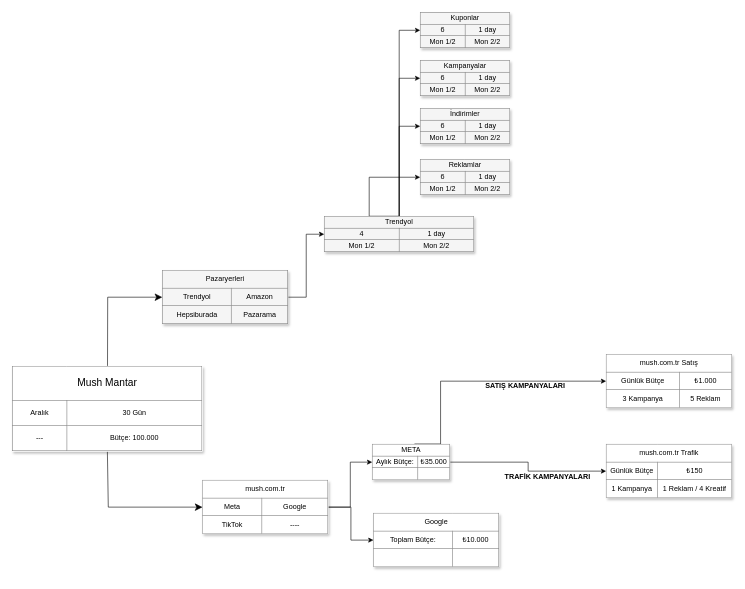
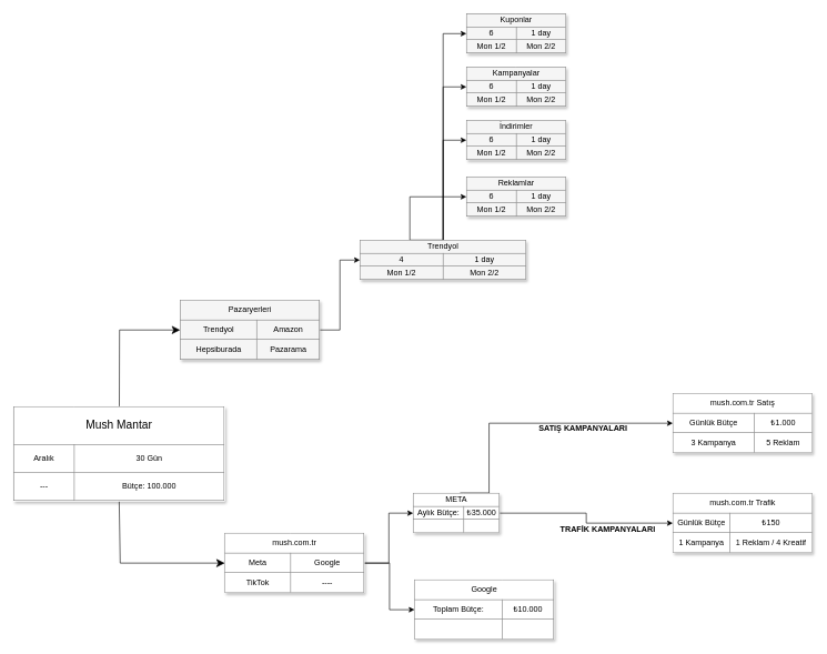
  <mxCell id="0" style=";html=1;" />
  <mxCell id="1" style=";html=1;" parent="0" />
  <mxCell id="2" style="edgeStyle=none;curved=0;html=1;startSize=10;endArrow=classic;endFill=1;endSize=10;strokeColor=#000000;strokeWidth=1;fontSize=12;entryX=0;entryY=0.5;entryDx=0;entryDy=0;rounded=0;" parent="1" source="4" target="11" edge="1"><mxGeometry relative="1" as="geometry"><Array as="points"><mxPoint x="179" y="495" /></Array></mxGeometry></mxCell>
  <mxCell id="3" style="edgeStyle=none;curved=0;html=1;startSize=10;endArrow=classic;endFill=1;endSize=10;strokeWidth=1;fontSize=12;entryX=0;entryY=0.5;entryDx=0;entryDy=0;rounded=0;exitX=0.5;exitY=1;exitDx=0;exitDy=0;" parent="1" source="4" target="18" edge="1"><mxGeometry relative="1" as="geometry"><mxPoint x="441.702" y="1070" as="targetPoint" /><Array as="points"><mxPoint x="180" y="845" /></Array></mxGeometry></mxCell>
  <mxCell id="4" value="&lt;table border=&quot;1&quot; width=&quot;100%&quot; style=&quot;width: 100% ; height: 100% ; border-collapse: collapse&quot;&gt;&lt;tbody&gt;&lt;tr&gt;&lt;td style=&quot;font-size: 17px;&quot; colspan=&quot;2&quot; align=&quot;center&quot;&gt;Mush Mantar&lt;/td&gt;&lt;/tr&gt;&lt;tr&gt;&lt;td align=&quot;center&quot;&gt;Aralık&lt;/td&gt;&lt;td align=&quot;center&quot;&gt;30 Gün&lt;/td&gt;&lt;/tr&gt;&lt;tr&gt;&lt;td align=&quot;center&quot;&gt;---&lt;/td&gt;&lt;td align=&quot;center&quot;&gt;&lt;font style=&quot;font-size: 12px;&quot;&gt;Bütçe: 100.000&lt;/font&gt;&lt;/td&gt;&lt;/tr&gt;&lt;/tbody&gt;&lt;/table&gt;" style="text;html=1;overflow=fill;rounded=0;shadow=1;fontSize=12;align=center;fillColor=default;fontColor=#000000;strokeColor=#FFFFFF;" parent="1" vertex="1"><mxGeometry y="610" width="317" height="142" as="geometry" x="20" /></mxCell>
  <mxCell id="5" style="edgeStyle=orthogonalEdgeStyle;rounded=0;orthogonalLoop=1;jettySize=auto;html=1;exitX=0.5;exitY=0;exitDx=0;exitDy=0;entryX=0;entryY=0.5;entryDx=0;entryDy=0;" edge="1" parent="1" source="9" target="15"><mxGeometry relative="1" as="geometry"><Array as="points"><mxPoint x="615" y="295" /></Array></mxGeometry></mxCell>
  <mxCell id="6" style="edgeStyle=orthogonalEdgeStyle;rounded=0;orthogonalLoop=1;jettySize=auto;html=1;exitX=0.5;exitY=0;exitDx=0;exitDy=0;entryX=0;entryY=0.5;entryDx=0;entryDy=0;" edge="1" parent="1" source="9" target="14"><mxGeometry relative="1" as="geometry" /></mxCell>
  <mxCell id="7" style="edgeStyle=orthogonalEdgeStyle;rounded=0;orthogonalLoop=1;jettySize=auto;html=1;exitX=0.5;exitY=0;exitDx=0;exitDy=0;entryX=0;entryY=0.5;entryDx=0;entryDy=0;" edge="1" parent="1" source="9" target="13"><mxGeometry relative="1" as="geometry" /></mxCell>
  <mxCell id="8" style="edgeStyle=orthogonalEdgeStyle;rounded=0;orthogonalLoop=1;jettySize=auto;html=1;exitX=0.5;exitY=0;exitDx=0;exitDy=0;entryX=0;entryY=0.5;entryDx=0;entryDy=0;" edge="1" parent="1" source="9" target="12"><mxGeometry relative="1" as="geometry" /></mxCell>
  <mxCell id="9" value="&lt;table border=&quot;1&quot; width=&quot;100%&quot; style=&quot;width: 100% ; height: 100% ; border-collapse: collapse&quot;&gt;&lt;tbody&gt;&lt;tr&gt;&lt;td colspan=&quot;2&quot; align=&quot;center&quot;&gt;&lt;font style=&quot;font-size: 12px&quot;&gt;Trendyol&lt;/font&gt;&lt;/td&gt;&lt;/tr&gt;&lt;tr&gt;&lt;td align=&quot;center&quot;&gt;4&lt;/td&gt;&lt;td align=&quot;center&quot;&gt;&lt;font style=&quot;font-size: 12px&quot;&gt;1 day&lt;/font&gt;&lt;/td&gt;&lt;/tr&gt;&lt;tr&gt;&lt;td align=&quot;center&quot;&gt;&lt;font style=&quot;font-size: 12px&quot;&gt;Mon 1/2&lt;/font&gt;&lt;/td&gt;&lt;td align=&quot;center&quot;&gt;&lt;font style=&quot;font-size: 12px&quot;&gt;Mon 2/2&lt;/font&gt;&lt;/td&gt;&lt;/tr&gt;&lt;/tbody&gt;&lt;/table&gt;" style="text;html=1;strokeColor=none;fillColor=#f5f5f5;overflow=fill;rounded=0;shadow=1;fontSize=12;align=center;" parent="1" vertex="1"><mxGeometry x="540" y="360" width="250" height="60" as="geometry" /></mxCell>
  <mxCell id="10" style="edgeStyle=orthogonalEdgeStyle;rounded=0;orthogonalLoop=1;jettySize=auto;html=1;entryX=0;entryY=0.5;entryDx=0;entryDy=0;" edge="1" parent="1" source="11" target="9"><mxGeometry relative="1" as="geometry" /></mxCell>
  <mxCell id="11" value="&lt;table border=&quot;1&quot; width=&quot;100%&quot; style=&quot;width: 100% ; height: 100% ; border-collapse: collapse&quot;&gt;&lt;tbody&gt;&lt;tr&gt;&lt;td colspan=&quot;2&quot; align=&quot;center&quot;&gt;&lt;font style=&quot;font-size: 12px&quot;&gt;Pazaryerleri&lt;/font&gt;&lt;/td&gt;&lt;/tr&gt;&lt;tr&gt;&lt;td align=&quot;center&quot;&gt;Trendyol&lt;/td&gt;&lt;td align=&quot;center&quot;&gt;Amazon&lt;/td&gt;&lt;/tr&gt;&lt;tr&gt;&lt;td align=&quot;center&quot;&gt;Hepsiburada&lt;/td&gt;&lt;td align=&quot;center&quot;&gt;&lt;font style=&quot;font-size: 12px&quot;&gt;Pazarama&lt;/font&gt;&lt;/td&gt;&lt;/tr&gt;&lt;/tbody&gt;&lt;/table&gt;" style="text;html=1;strokeColor=none;fillColor=#f5f5f5;overflow=fill;rounded=0;shadow=1;fontSize=12;align=center;glass=0;gradientColor=none;shadowColor=#000000;" parent="1" vertex="1"><mxGeometry x="270" y="450" width="210" height="90" as="geometry" /></mxCell>
  <mxCell id="12" value="&lt;table border=&quot;1&quot; width=&quot;100%&quot; style=&quot;width: 100% ; height: 100% ; border-collapse: collapse&quot;&gt;&lt;tbody&gt;&lt;tr&gt;&lt;td colspan=&quot;2&quot; align=&quot;center&quot;&gt;&lt;font style=&quot;font-size: 12px&quot;&gt;Kuponlar&lt;/font&gt;&lt;/td&gt;&lt;/tr&gt;&lt;tr&gt;&lt;td align=&quot;center&quot;&gt;6&lt;/td&gt;&lt;td align=&quot;center&quot;&gt;&lt;font style=&quot;font-size: 12px&quot;&gt;1 day&lt;/font&gt;&lt;/td&gt;&lt;/tr&gt;&lt;tr&gt;&lt;td align=&quot;center&quot;&gt;&lt;font style=&quot;font-size: 12px&quot;&gt;Mon 1/2&lt;/font&gt;&lt;/td&gt;&lt;td align=&quot;center&quot;&gt;&lt;font style=&quot;font-size: 12px&quot;&gt;Mon 2/2&lt;/font&gt;&lt;/td&gt;&lt;/tr&gt;&lt;/tbody&gt;&lt;/table&gt;" style="text;html=1;strokeColor=none;fillColor=#f5f5f5;overflow=fill;rounded=0;shadow=1;fontSize=12;align=center;" parent="1" vertex="1"><mxGeometry x="700" y="20" width="150" height="60" as="geometry" /></mxCell>
  <mxCell id="13" value="&lt;table border=&quot;1&quot; width=&quot;100%&quot; style=&quot;width: 100% ; height: 100% ; border-collapse: collapse&quot;&gt;&lt;tbody&gt;&lt;tr&gt;&lt;td colspan=&quot;2&quot; align=&quot;center&quot;&gt;Kampanyalar&lt;/td&gt;&lt;/tr&gt;&lt;tr&gt;&lt;td align=&quot;center&quot;&gt;6&lt;/td&gt;&lt;td align=&quot;center&quot;&gt;&lt;font style=&quot;font-size: 12px&quot;&gt;1 day&lt;/font&gt;&lt;/td&gt;&lt;/tr&gt;&lt;tr&gt;&lt;td align=&quot;center&quot;&gt;&lt;font style=&quot;font-size: 12px&quot;&gt;Mon 1/2&lt;/font&gt;&lt;/td&gt;&lt;td align=&quot;center&quot;&gt;&lt;font style=&quot;font-size: 12px&quot;&gt;Mon 2/2&lt;/font&gt;&lt;/td&gt;&lt;/tr&gt;&lt;/tbody&gt;&lt;/table&gt;" style="text;html=1;strokeColor=none;fillColor=#f5f5f5;overflow=fill;rounded=0;shadow=1;fontSize=12;align=center;" parent="1" vertex="1"><mxGeometry x="700" y="100" width="150" height="60" as="geometry" /></mxCell>
  <mxCell id="14" value="&lt;table border=&quot;1&quot; width=&quot;100%&quot; style=&quot;width: 100% ; height: 100% ; border-collapse: collapse&quot;&gt;&lt;tbody&gt;&lt;tr&gt;&lt;td colspan=&quot;2&quot; align=&quot;center&quot;&gt;İndirimler&lt;/td&gt;&lt;/tr&gt;&lt;tr&gt;&lt;td align=&quot;center&quot;&gt;6&lt;/td&gt;&lt;td align=&quot;center&quot;&gt;&lt;font style=&quot;font-size: 12px&quot;&gt;1 day&lt;/font&gt;&lt;/td&gt;&lt;/tr&gt;&lt;tr&gt;&lt;td align=&quot;center&quot;&gt;&lt;font style=&quot;font-size: 12px&quot;&gt;Mon 1/2&lt;/font&gt;&lt;/td&gt;&lt;td align=&quot;center&quot;&gt;&lt;font style=&quot;font-size: 12px&quot;&gt;Mon 2/2&lt;/font&gt;&lt;/td&gt;&lt;/tr&gt;&lt;/tbody&gt;&lt;/table&gt;" style="text;html=1;strokeColor=none;fillColor=#f5f5f5;overflow=fill;rounded=0;shadow=1;fontSize=12;align=center;" parent="1" vertex="1"><mxGeometry x="700" y="180" width="150" height="60" as="geometry" /></mxCell>
  <mxCell id="15" value="&lt;table border=&quot;1&quot; width=&quot;100%&quot; style=&quot;width: 100% ; height: 100% ; border-collapse: collapse&quot;&gt;&lt;tbody&gt;&lt;tr&gt;&lt;td colspan=&quot;2&quot; align=&quot;center&quot;&gt;Reklamlar&lt;/td&gt;&lt;/tr&gt;&lt;tr&gt;&lt;td align=&quot;center&quot;&gt;6&lt;/td&gt;&lt;td align=&quot;center&quot;&gt;&lt;font style=&quot;font-size: 12px&quot;&gt;1 day&lt;/font&gt;&lt;/td&gt;&lt;/tr&gt;&lt;tr&gt;&lt;td align=&quot;center&quot;&gt;&lt;font style=&quot;font-size: 12px&quot;&gt;Mon 1/2&lt;/font&gt;&lt;/td&gt;&lt;td align=&quot;center&quot;&gt;&lt;font style=&quot;font-size: 12px&quot;&gt;Mon 2/2&lt;/font&gt;&lt;/td&gt;&lt;/tr&gt;&lt;/tbody&gt;&lt;/table&gt;" style="text;html=1;strokeColor=none;fillColor=#f5f5f5;overflow=fill;rounded=0;shadow=1;fontSize=12;align=center;" parent="1" vertex="1"><mxGeometry x="700" y="265" width="150" height="60" as="geometry" /></mxCell>
  <mxCell id="16" style="edgeStyle=orthogonalEdgeStyle;rounded=0;orthogonalLoop=1;jettySize=auto;html=1;entryX=0;entryY=0.5;entryDx=0;entryDy=0;" edge="1" parent="1" source="18" target="21"><mxGeometry relative="1" as="geometry" /></mxCell>
  <mxCell id="17" style="edgeStyle=orthogonalEdgeStyle;rounded=0;orthogonalLoop=1;jettySize=auto;html=1;entryX=0;entryY=0.5;entryDx=0;entryDy=0;" edge="1" parent="1" source="18" target="22"><mxGeometry relative="1" as="geometry" /></mxCell>
  <mxCell id="18" value="&lt;table border=&quot;1&quot; width=&quot;100%&quot; style=&quot;width: 100% ; height: 100% ; border-collapse: collapse&quot;&gt;&lt;tbody&gt;&lt;tr&gt;&lt;td colspan=&quot;2&quot; align=&quot;center&quot;&gt;mush.com.tr&lt;/td&gt;&lt;/tr&gt;&lt;tr&gt;&lt;td align=&quot;center&quot;&gt;Meta&lt;/td&gt;&lt;td align=&quot;center&quot;&gt;Google&lt;/td&gt;&lt;/tr&gt;&lt;tr&gt;&lt;td align=&quot;center&quot;&gt;TikTok&lt;/td&gt;&lt;td align=&quot;center&quot;&gt;&lt;font style=&quot;font-size: 12px&quot;&gt;----&lt;/font&gt;&lt;/td&gt;&lt;/tr&gt;&lt;/tbody&gt;&lt;/table&gt;" style="text;html=1;strokeColor=none;fillColor=#FFFFFF;overflow=fill;rounded=0;shadow=1;fontSize=12;align=center;" parent="1" vertex="1"><mxGeometry x="337" y="800" width="210" height="90" as="geometry" /></mxCell>
  <mxCell id="19" style="edgeStyle=orthogonalEdgeStyle;rounded=0;orthogonalLoop=1;jettySize=auto;html=1;entryX=0;entryY=0.5;entryDx=0;entryDy=0;exitX=0.542;exitY=-0.005;exitDx=0;exitDy=0;exitPerimeter=0;" edge="1" parent="1" source="21" target="23"><mxGeometry relative="1" as="geometry"><Array as="points"><mxPoint x="734" y="635" /></Array></mxGeometry></mxCell>
  <mxCell id="20" style="edgeStyle=orthogonalEdgeStyle;rounded=0;orthogonalLoop=1;jettySize=auto;html=1;entryX=0;entryY=0.5;entryDx=0;entryDy=0;" edge="1" parent="1" source="21" target="25"><mxGeometry relative="1" as="geometry"><mxPoint x="1020" y="785" as="targetPoint" /></mxGeometry></mxCell>
  <mxCell id="21" value="&lt;table border=&quot;1&quot; width=&quot;100%&quot; style=&quot;width: 100% ; height: 100% ; border-collapse: collapse&quot;&gt;&lt;tbody&gt;&lt;tr&gt;&lt;td colspan=&quot;2&quot; align=&quot;center&quot;&gt;META&lt;br&gt;&lt;/td&gt;&lt;/tr&gt;&lt;tr&gt;&lt;td align=&quot;center&quot;&gt;Aylık Bütçe:&lt;/td&gt;&lt;td align=&quot;center&quot;&gt;₺35.000&lt;/td&gt;&lt;/tr&gt;&lt;tr&gt;&lt;td align=&quot;center&quot;&gt;&lt;/td&gt;&lt;td align=&quot;center&quot;&gt;&lt;br&gt;&lt;/td&gt;&lt;/tr&gt;&lt;/tbody&gt;&lt;/table&gt;" style="text;html=1;strokeColor=none;fillColor=#FFFFFF;overflow=fill;rounded=0;shadow=1;fontSize=12;align=center;" vertex="1" parent="1"><mxGeometry x="620" y="740" width="130" height="60" as="geometry" /></mxCell>
- <mxCell id="22" value="&lt;table border=&quot;1&quot; width=&quot;100%&quot; style=&quot;width: 100% ; height: 100% ; border-collapse: collapse&quot;&gt;&lt;tbody&gt;&lt;tr&gt;&lt;td colspan=&quot;2&quot; align=&quot;center&quot;&gt;Google&lt;/td&gt;&lt;/tr&gt;&lt;tr&gt;&lt;td align=&quot;center&quot;&gt;Toplam Bütçe:&lt;/td&gt;&lt;td align=&quot;center&quot;&gt;₺10.000&lt;/td&gt;&lt;/tr&gt;&lt;tr&gt;&lt;td align=&quot;center&quot;&gt;&lt;/td&gt;&lt;td align=&quot;center&quot;&gt;&lt;br&gt;&lt;/td&gt;&lt;/tr&gt;&lt;/tbody&gt;&lt;/table&gt;" style="text;html=1;strokeColor=none;fillColor=#FFFFFF;overflow=fill;rounded=0;shadow=1;fontSize=12;align=center;" vertex="1" parent="1"><mxGeometry x="622" y="855" width="210" height="90" as="geometry" /></mxCell>
+ <mxCell id="22" value="&lt;table border=&quot;1&quot; width=&quot;100%&quot; style=&quot;width: 100% ; height: 100% ; border-collapse: collapse&quot;&gt;&lt;tbody&gt;&lt;tr&gt;&lt;td colspan=&quot;2&quot; align=&quot;center&quot;&gt;Google&lt;/td&gt;&lt;/tr&gt;&lt;tr&gt;&lt;td align=&quot;center&quot;&gt;Toplam Bütçe:&lt;/td&gt;&lt;td align=&quot;center&quot;&gt;₺10.000&lt;/td&gt;&lt;/tr&gt;&lt;tr&gt;&lt;td align=&quot;center&quot;&gt;&lt;/td&gt;&lt;td align=&quot;center&quot;&gt;&lt;br&gt;&lt;/td&gt;&lt;/tr&gt;&lt;/tbody&gt;&lt;/table&gt;" style="text;html=1;strokeColor=none;fillColor=#FFFFFF;overflow=fill;rounded=0;shadow=1;fontSize=12;align=center;" vertex="1" parent="1"><mxGeometry x="622" y="870" width="210" height="90" as="geometry" /></mxCell>
  <mxCell id="23" value="&lt;table border=&quot;1&quot; width=&quot;100%&quot; style=&quot;width: 100% ; height: 100% ; border-collapse: collapse&quot;&gt;&lt;tbody&gt;&lt;tr&gt;&lt;td colspan=&quot;2&quot; align=&quot;center&quot;&gt;mush.com.tr Satış&lt;/td&gt;&lt;/tr&gt;&lt;tr&gt;&lt;td align=&quot;center&quot;&gt;Günlük Bütçe&lt;/td&gt;&lt;td align=&quot;center&quot;&gt;₺1.000&lt;/td&gt;&lt;/tr&gt;&lt;tr&gt;&lt;td align=&quot;center&quot;&gt;3 Kampanya&lt;/td&gt;&lt;td align=&quot;center&quot;&gt;5 Reklam&lt;/td&gt;&lt;/tr&gt;&lt;/tbody&gt;&lt;/table&gt;" style="text;html=1;strokeColor=none;fillColor=#FFFFFF;overflow=fill;rounded=0;shadow=1;fontSize=12;align=center;" vertex="1" parent="1"><mxGeometry x="1010" y="590" width="210" height="90" as="geometry" /></mxCell>
  <mxCell id="24" value="SATIŞ KAMPANYALARI&lt;div&gt;&lt;br&gt;&lt;/div&gt;" style="text;html=1;align=center;verticalAlign=middle;resizable=0;points=[];autosize=1;strokeColor=none;fillColor=none;fontStyle=1;rotation=0;" vertex="1" parent="1"><mxGeometry x="800" y="630" width="150" height="40" as="geometry" /></mxCell>
  <mxCell id="25" value="&lt;table border=&quot;1&quot; width=&quot;100%&quot; style=&quot;width: 100% ; height: 100% ; border-collapse: collapse&quot;&gt;&lt;tbody&gt;&lt;tr&gt;&lt;td colspan=&quot;2&quot; align=&quot;center&quot;&gt;mush.com.tr Trafik&lt;/td&gt;&lt;/tr&gt;&lt;tr&gt;&lt;td align=&quot;center&quot;&gt;Günlük Bütçe&lt;/td&gt;&lt;td align=&quot;center&quot;&gt;₺150&lt;/td&gt;&lt;/tr&gt;&lt;tr&gt;&lt;td align=&quot;center&quot;&gt;1 Kampanya&lt;/td&gt;&lt;td align=&quot;center&quot;&gt;1 Reklam / 4 Kreatif&lt;/td&gt;&lt;/tr&gt;&lt;/tbody&gt;&lt;/table&gt;" style="text;html=1;strokeColor=none;fillColor=#FFFFFF;overflow=fill;rounded=0;shadow=1;fontSize=12;align=center;" vertex="1" parent="1"><mxGeometry x="1010" y="740" width="210" height="90" as="geometry" /></mxCell>
  <mxCell id="26" value="&lt;div&gt;TRAFİK KAMPANYALARI&lt;/div&gt;" style="text;html=1;align=center;verticalAlign=middle;resizable=0;points=[];autosize=1;strokeColor=none;fillColor=none;fontStyle=1;rotation=0;" vertex="1" parent="1"><mxGeometry x="832" y="780" width="160" height="30" as="geometry" /></mxCell>
